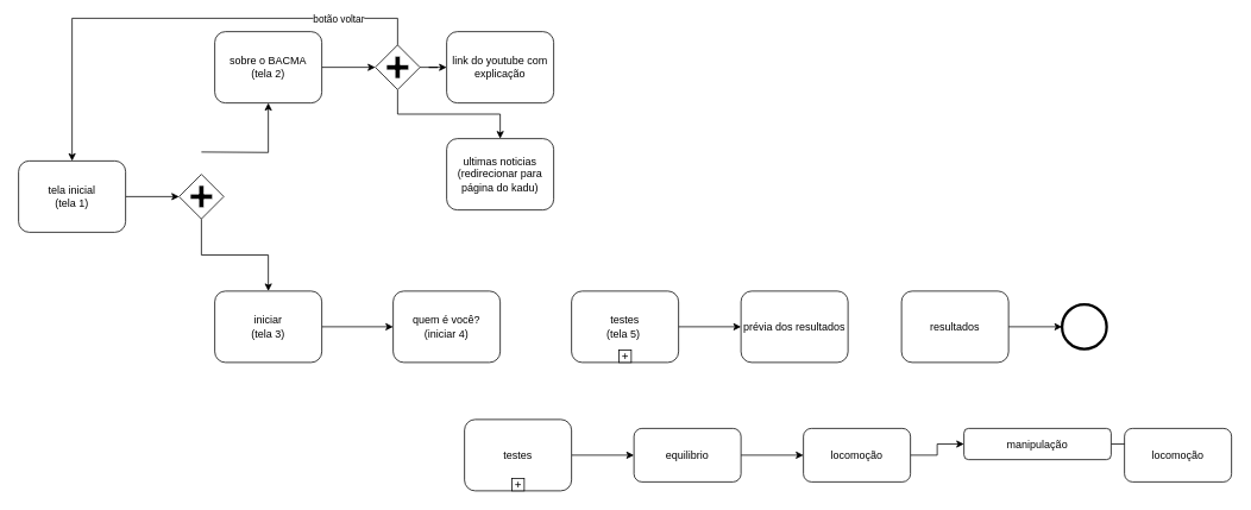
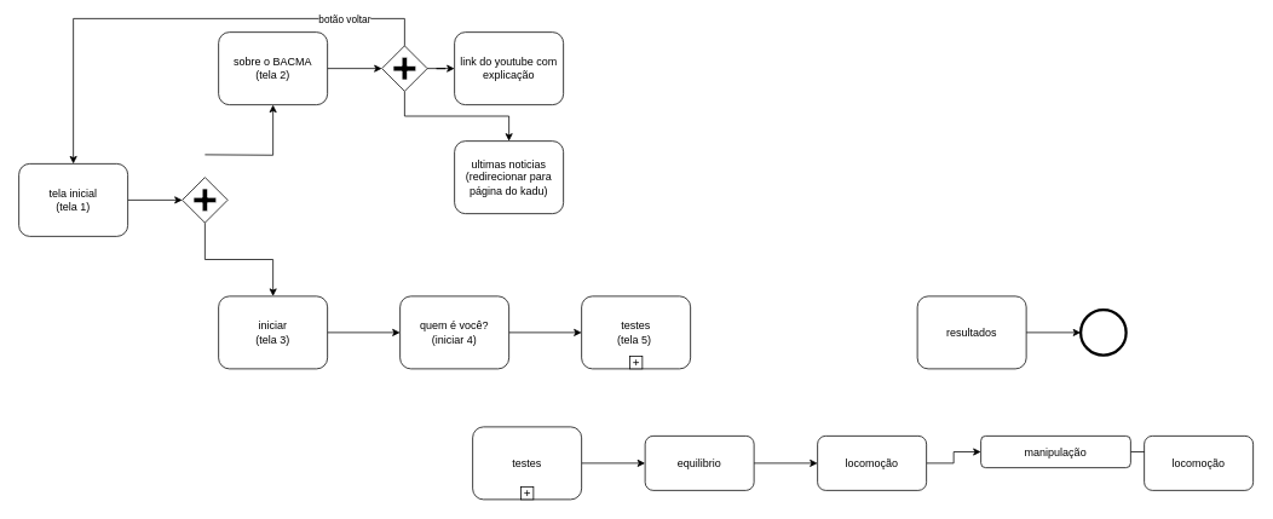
  <mxCell id="0" />
  <mxCell id="1" parent="0" />
  <mxCell id="2" value="" style="edgeStyle=orthogonalEdgeStyle;rounded=0;orthogonalLoop=1;jettySize=auto;html=1;" edge="1" parent="1" source="3" target="10"><mxGeometry relative="1" as="geometry" /></mxCell>
  <mxCell id="3" value="tela inicial&lt;br&gt;(tela 1)" style="shape=ext;rounded=1;html=1;whiteSpace=wrap;" parent="1" vertex="1"><mxGeometry x="20" y="180" width="120" height="80" as="geometry" /></mxCell>
  <mxCell id="4" value="" style="edgeStyle=orthogonalEdgeStyle;rounded=0;orthogonalLoop=1;jettySize=auto;html=1;" edge="1" parent="1" source="5" target="20"><mxGeometry relative="1" as="geometry" /></mxCell>
  <mxCell id="5" value="sobre o BACMA&lt;br&gt;(tela 2)" style="shape=ext;rounded=1;html=1;whiteSpace=wrap;" parent="1" vertex="1"><mxGeometry x="240" y="35" width="120" height="80" as="geometry" /></mxCell>
  <mxCell id="6" value="" style="edgeStyle=orthogonalEdgeStyle;rounded=0;orthogonalLoop=1;jettySize=auto;html=1;" edge="1" parent="1" source="7" target="23"><mxGeometry relative="1" as="geometry" /></mxCell>
  <mxCell id="7" value="iniciar&lt;br&gt;(tela 3)" style="shape=ext;rounded=1;html=1;whiteSpace=wrap;" parent="1" vertex="1"><mxGeometry x="240" y="326" width="120" height="80" as="geometry" /></mxCell>
  <mxCell id="8" style="edgeStyle=orthogonalEdgeStyle;rounded=0;orthogonalLoop=1;jettySize=auto;html=1;entryX=0.5;entryY=0;entryDx=0;entryDy=0;" edge="1" parent="1" source="10" target="7"><mxGeometry relative="1" as="geometry" /></mxCell>
  <mxCell id="9" style="edgeStyle=orthogonalEdgeStyle;rounded=0;orthogonalLoop=1;jettySize=auto;html=1;entryX=0.5;entryY=1;entryDx=0;entryDy=0;" edge="1" parent="1" target="5"><mxGeometry relative="1" as="geometry"><mxPoint x="225" y="170" as="sourcePoint" /></mxGeometry></mxCell>
  <mxCell id="10" value="" style="shape=mxgraph.bpmn.shape;html=1;verticalLabelPosition=bottom;labelBackgroundColor=#ffffff;verticalAlign=top;perimeter=rhombusPerimeter;background=gateway;outline=none;symbol=parallelGw;" parent="1" vertex="1"><mxGeometry x="200" y="195" width="50" height="50" as="geometry" /></mxCell>
  <mxCell id="11" value="" style="shape=mxgraph.bpmn.shape;html=1;verticalLabelPosition=bottom;labelBackgroundColor=#ffffff;verticalAlign=top;perimeter=ellipsePerimeter;outline=end;symbol=general;" parent="1" vertex="1"><mxGeometry x="1190" y="341" width="50" height="50" as="geometry" /></mxCell>
  <mxCell id="12" value="" style="edgeStyle=orthogonalEdgeStyle;rounded=0;orthogonalLoop=1;jettySize=auto;html=1;" edge="1" parent="1" source="13" target="28"><mxGeometry relative="1" as="geometry"><Array as="points"><mxPoint x="601" y="510" /></Array></mxGeometry></mxCell>
  <mxCell id="13" value="testes" style="html=1;whiteSpace=wrap;rounded=1;" parent="1" vertex="1"><mxGeometry x="520" y="470" width="120" height="80" as="geometry" /></mxCell>
  <mxCell id="14" value="" style="html=1;shape=plus;" parent="13" vertex="1"><mxGeometry x="0.5" y="1" width="14" height="14" relative="1" as="geometry"><mxPoint x="-7" y="-14" as="offset" /></mxGeometry></mxCell>
  <mxCell id="15" value="link do youtube com explicação" style="shape=ext;rounded=1;html=1;whiteSpace=wrap;" vertex="1" parent="1"><mxGeometry x="500" y="35" width="120" height="80" as="geometry" /></mxCell>
  <mxCell id="16" style="edgeStyle=orthogonalEdgeStyle;rounded=0;orthogonalLoop=1;jettySize=auto;html=1;exitX=0.5;exitY=1;exitDx=0;exitDy=0;entryX=0.5;entryY=0;entryDx=0;entryDy=0;" edge="1" parent="1" source="20" target="21"><mxGeometry relative="1" as="geometry" /></mxCell>
  <mxCell id="17" style="edgeStyle=orthogonalEdgeStyle;rounded=0;orthogonalLoop=1;jettySize=auto;html=1;exitX=1;exitY=0.5;exitDx=0;exitDy=0;" edge="1" parent="1" source="20" target="15"><mxGeometry relative="1" as="geometry" /></mxCell>
  <mxCell id="18" style="edgeStyle=orthogonalEdgeStyle;rounded=0;orthogonalLoop=1;jettySize=auto;html=1;exitX=0.5;exitY=0;exitDx=0;exitDy=0;entryX=0.5;entryY=0;entryDx=0;entryDy=0;" edge="1" parent="1" source="20" target="3"><mxGeometry relative="1" as="geometry"><Array as="points"><mxPoint x="445" y="20" /><mxPoint x="80" y="20" /></Array></mxGeometry></mxCell>
  <mxCell id="19" value="botão voltar" style="edgeLabel;html=1;align=center;verticalAlign=middle;resizable=0;points=[];" vertex="1" connectable="0" parent="18"><mxGeometry x="-0.652" relative="1" as="geometry"><mxPoint as="offset" /></mxGeometry></mxCell>
  <mxCell id="20" value="" style="shape=mxgraph.bpmn.shape;html=1;verticalLabelPosition=bottom;labelBackgroundColor=#ffffff;verticalAlign=top;perimeter=rhombusPerimeter;background=gateway;outline=none;symbol=parallelGw;" vertex="1" parent="1"><mxGeometry x="420" y="50" width="50" height="50" as="geometry" /></mxCell>
  <mxCell id="21" value="ultimas noticias&lt;br&gt;(redirecionar para página do kadu)" style="shape=ext;rounded=1;html=1;whiteSpace=wrap;" vertex="1" parent="1"><mxGeometry x="500" y="155" width="120" height="80" as="geometry" /></mxCell>
+ <mxCell id="22" value="" style="edgeStyle=orthogonalEdgeStyle;rounded=0;orthogonalLoop=1;jettySize=auto;html=1;" edge="1" parent="1" source="23" target="25"><mxGeometry relative="1" as="geometry" /></mxCell>
  <mxCell id="23" value="quem é você?&lt;br&gt;(iniciar 4)" style="shape=ext;rounded=1;html=1;whiteSpace=wrap;" vertex="1" parent="1"><mxGeometry x="440" y="326" width="120" height="80" as="geometry" /></mxCell>
- <mxCell id="24" value="" style="edgeStyle=orthogonalEdgeStyle;rounded=0;orthogonalLoop=1;jettySize=auto;html=1;" edge="1" parent="1" source="25" target="34"><mxGeometry relative="1" as="geometry" /></mxCell>
  <mxCell id="25" value="testes&lt;br&gt;(tela 5)&amp;nbsp;" style="html=1;whiteSpace=wrap;rounded=1;" vertex="1" parent="1"><mxGeometry x="640" y="326" width="120" height="80" as="geometry" /></mxCell>
  <mxCell id="26" value="" style="html=1;shape=plus;" vertex="1" parent="25"><mxGeometry x="0.5" y="1" width="14" height="14" relative="1" as="geometry"><mxPoint x="-7" y="-14" as="offset" /></mxGeometry></mxCell>
  <mxCell id="27" value="" style="edgeStyle=orthogonalEdgeStyle;rounded=0;orthogonalLoop=1;jettySize=auto;html=1;" edge="1" parent="1" source="28" target="30"><mxGeometry relative="1" as="geometry" /></mxCell>
  <mxCell id="28" value="equilibrio" style="whiteSpace=wrap;html=1;rounded=1;" vertex="1" parent="1"><mxGeometry x="710" y="480" width="120" height="60" as="geometry" /></mxCell>
  <mxCell id="29" value="" style="edgeStyle=orthogonalEdgeStyle;rounded=0;orthogonalLoop=1;jettySize=auto;html=1;" edge="1" parent="1" source="30" target="32"><mxGeometry relative="1" as="geometry" /></mxCell>
  <mxCell id="30" value="locomoção" style="whiteSpace=wrap;html=1;rounded=1;" vertex="1" parent="1"><mxGeometry x="900" y="480" width="120" height="60" as="geometry" /></mxCell>
  <mxCell id="31" value="" style="edgeStyle=orthogonalEdgeStyle;rounded=0;orthogonalLoop=1;jettySize=auto;html=1;" edge="1" parent="1" source="32" target="33"><mxGeometry relative="1" as="geometry" /></mxCell>
  <mxCell id="32" value="manipulação" style="whiteSpace=wrap;html=1;rounded=1;" vertex="1" parent="1"><mxGeometry x="1080" y="480" width="165" height="35" as="geometry" /></mxCell>
  <mxCell id="33" value="locomoção" style="whiteSpace=wrap;html=1;rounded=1;" vertex="1" parent="1"><mxGeometry x="1260" y="480" width="120" height="60" as="geometry" /></mxCell>
- <mxCell id="34" value="prévia dos resultados" style="shape=ext;rounded=1;html=1;whiteSpace=wrap;" vertex="1" parent="1"><mxGeometry x="830" y="326" width="120" height="80" as="geometry" /></mxCell>
  <mxCell id="35" value="" style="edgeStyle=orthogonalEdgeStyle;rounded=0;orthogonalLoop=1;jettySize=auto;html=1;" edge="1" parent="1" source="36" target="11"><mxGeometry relative="1" as="geometry" /></mxCell>
  <mxCell id="36" value="resultados" style="shape=ext;rounded=1;html=1;whiteSpace=wrap;" vertex="1" parent="1"><mxGeometry x="1010" y="326" width="120" height="80" as="geometry" /></mxCell>
